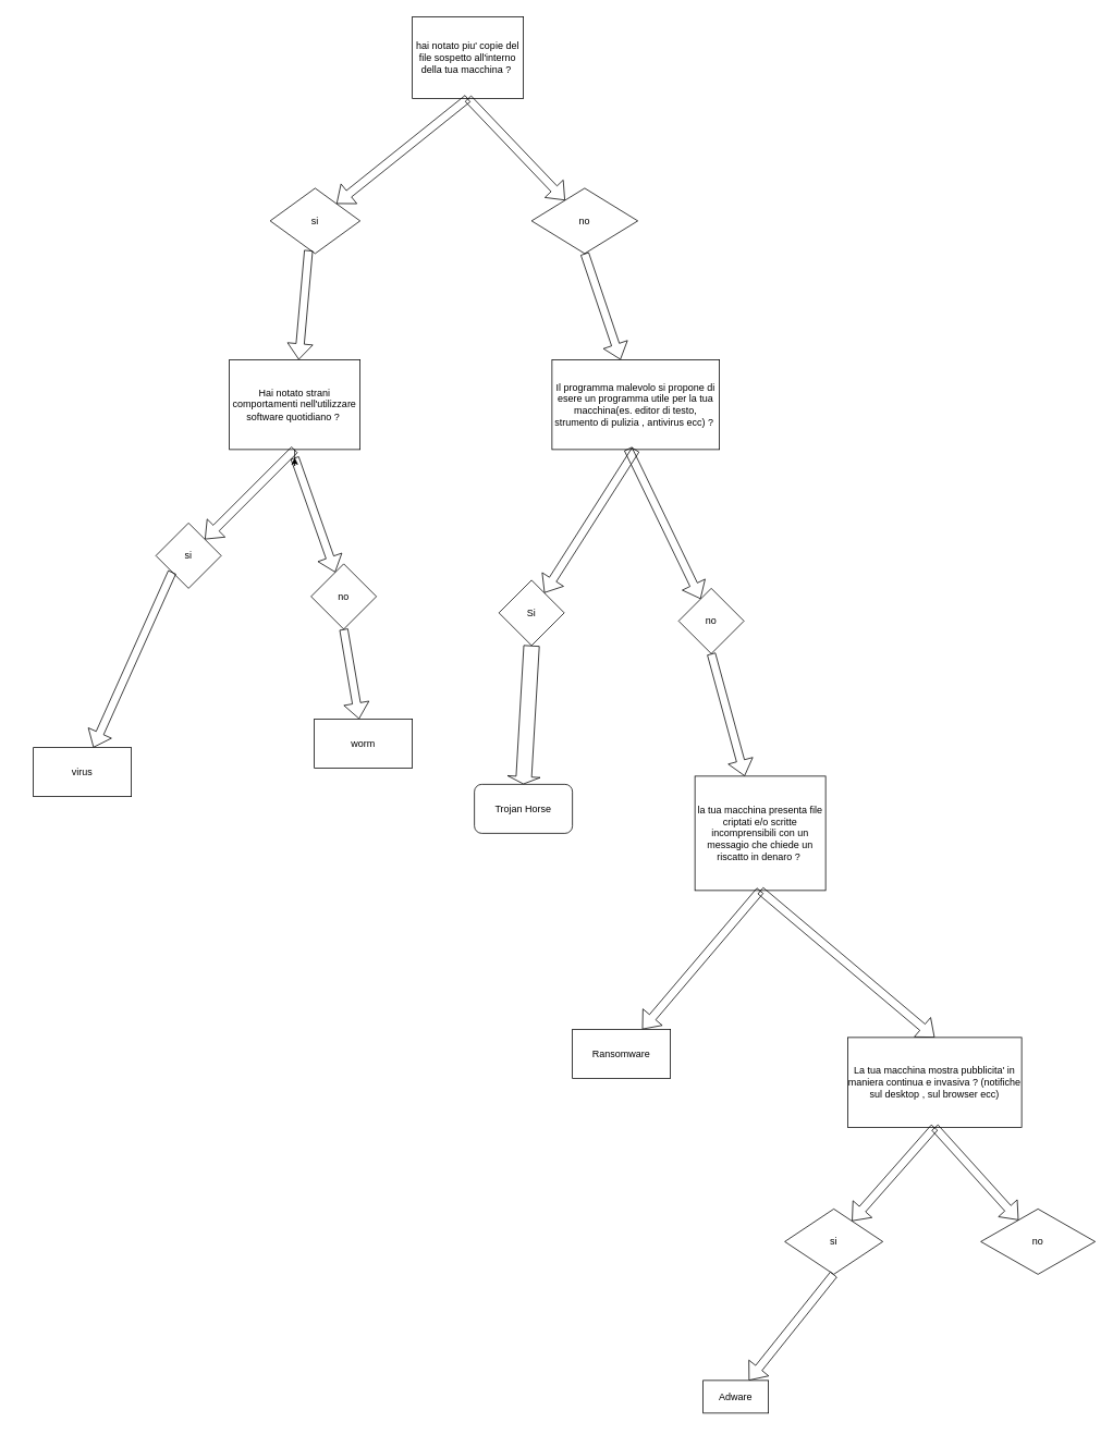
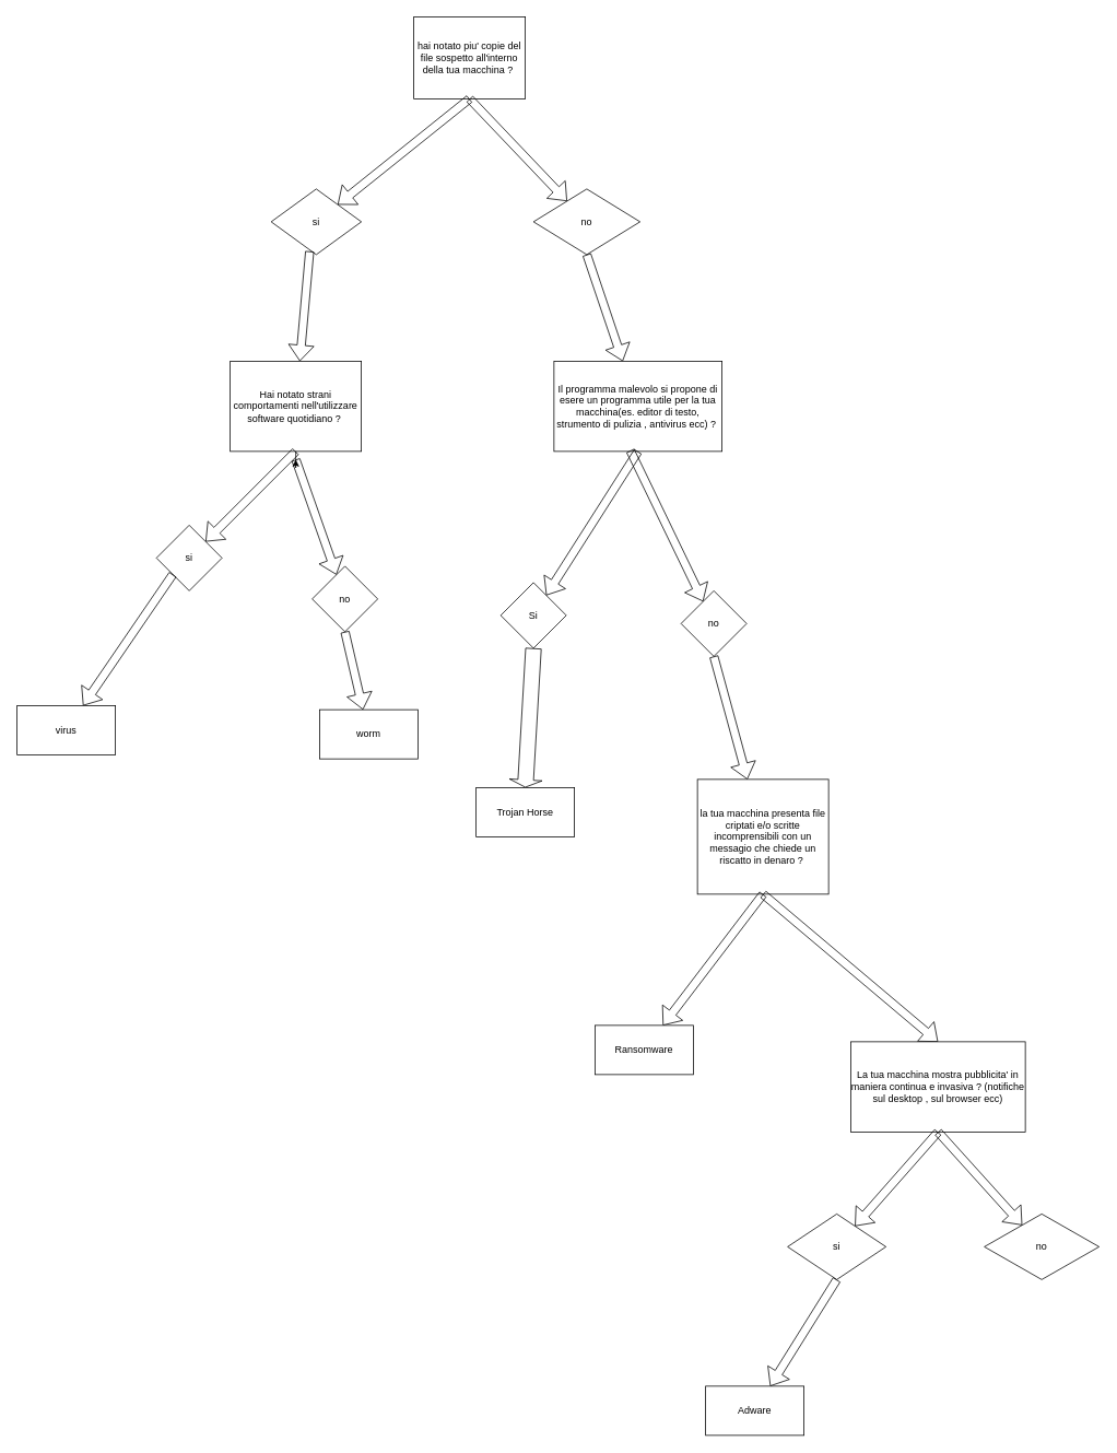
  <mxCell id="0" />
  <mxCell id="1" parent="0" />
  <mxCell id="2" value="hai notato piu' copie del file sospetto all'interno della tua macchina ?&amp;nbsp;" style="rounded=0;whiteSpace=wrap;html=1;" parent="1" vertex="1"><mxGeometry x="504" y="20" width="136" height="100" as="geometry" /></mxCell>
  <mxCell id="3" value="" style="shape=flexArrow;endArrow=classic;html=1;rounded=0;exitX=0.5;exitY=1;exitDx=0;exitDy=0;" parent="1" source="2" target="4" edge="1"><mxGeometry width="50" height="50" relative="1" as="geometry"><mxPoint x="600" y="260" as="sourcePoint" /><mxPoint x="650" y="210" as="targetPoint" /></mxGeometry></mxCell>
  <mxCell id="4" value="si" style="rhombus;whiteSpace=wrap;html=1;" parent="1" vertex="1"><mxGeometry x="330" y="230" width="110" height="80" as="geometry" /></mxCell>
  <mxCell id="5" value="" style="shape=flexArrow;endArrow=classic;html=1;rounded=0;exitX=0.5;exitY=1;exitDx=0;exitDy=0;" parent="1" source="2" target="6" edge="1"><mxGeometry width="50" height="50" relative="1" as="geometry"><mxPoint x="600" y="260" as="sourcePoint" /><mxPoint x="650" y="210" as="targetPoint" /></mxGeometry></mxCell>
  <mxCell id="6" value="no" style="rhombus;whiteSpace=wrap;html=1;" parent="1" vertex="1"><mxGeometry x="650" y="230" width="130" height="80" as="geometry" /></mxCell>
  <mxCell id="7" value="" style="shape=flexArrow;endArrow=classic;html=1;rounded=0;exitX=0.427;exitY=0.95;exitDx=0;exitDy=0;exitPerimeter=0;" parent="1" source="4" target="9" edge="1"><mxGeometry width="50" height="50" relative="1" as="geometry"><mxPoint x="600" y="420" as="sourcePoint" /><mxPoint x="650" y="370" as="targetPoint" /></mxGeometry></mxCell>
  <mxCell id="8" style="edgeStyle=orthogonalEdgeStyle;rounded=0;orthogonalLoop=1;jettySize=auto;html=1;" parent="1" source="9" edge="1"><mxGeometry relative="1" as="geometry"><mxPoint x="360" y="560" as="targetPoint" /></mxGeometry></mxCell>
  <mxCell id="9" value="Hai notato strani comportamenti nell'utilizzare software quotidiano ?&amp;nbsp;" style="rounded=0;whiteSpace=wrap;html=1;" parent="1" vertex="1"><mxGeometry x="280" y="440" width="160" height="110" as="geometry" /></mxCell>
  <mxCell id="10" value="" style="shape=flexArrow;endArrow=classic;html=1;rounded=0;" parent="1" target="11" edge="1"><mxGeometry width="50" height="50" relative="1" as="geometry"><mxPoint x="360" y="560" as="sourcePoint" /><mxPoint x="650" y="570" as="targetPoint" /></mxGeometry></mxCell>
  <mxCell id="11" value="no" style="rhombus;whiteSpace=wrap;html=1;" parent="1" vertex="1"><mxGeometry x="380" y="690" width="80" height="80" as="geometry" /></mxCell>
  <mxCell id="12" value="" style="shape=flexArrow;endArrow=classic;html=1;rounded=0;exitX=0.5;exitY=1;exitDx=0;exitDy=0;" parent="1" source="9" target="13" edge="1"><mxGeometry width="50" height="50" relative="1" as="geometry"><mxPoint x="600" y="620" as="sourcePoint" /><mxPoint x="650" y="570" as="targetPoint" /></mxGeometry></mxCell>
  <mxCell id="13" value="si" style="rhombus;whiteSpace=wrap;html=1;" parent="1" vertex="1"><mxGeometry x="190" y="640" width="80" height="80" as="geometry" /></mxCell>
  <mxCell id="14" value="" style="shape=flexArrow;endArrow=classic;html=1;rounded=0;exitX=0.5;exitY=1;exitDx=0;exitDy=0;" parent="1" source="11" target="15" edge="1"><mxGeometry width="50" height="50" relative="1" as="geometry"><mxPoint x="600" y="770" as="sourcePoint" /><mxPoint x="650" y="720" as="targetPoint" /></mxGeometry></mxCell>
- <mxCell id="15" value="worm" style="rounded=0;whiteSpace=wrap;html=1;" parent="1" vertex="1"><mxGeometry x="384" y="880" width="120" height="60" as="geometry" /></mxCell>
+ <mxCell id="15" value="worm" style="rounded=0;whiteSpace=wrap;html=1;" parent="1" vertex="1"><mxGeometry x="389" y="865" width="120" height="60" as="geometry" /></mxCell>
  <mxCell id="16" value="" style="shape=flexArrow;endArrow=classic;html=1;rounded=0;exitX=0;exitY=1;exitDx=0;exitDy=0;" parent="1" source="13" target="17" edge="1"><mxGeometry width="50" height="50" relative="1" as="geometry"><mxPoint x="600" y="770" as="sourcePoint" /><mxPoint x="650" y="720" as="targetPoint" /></mxGeometry></mxCell>
- <mxCell id="17" value="virus" style="rounded=0;whiteSpace=wrap;html=1;" parent="1" vertex="1"><mxGeometry x="40" y="915" width="120" height="60" as="geometry" /></mxCell>
+ <mxCell id="17" value="virus" style="rounded=0;whiteSpace=wrap;html=1;" parent="1" vertex="1"><mxGeometry x="20" y="860" width="120" height="60" as="geometry" /></mxCell>
  <mxCell id="18" value="" style="shape=flexArrow;endArrow=classic;html=1;rounded=0;exitX=0.5;exitY=1;exitDx=0;exitDy=0;" parent="1" source="6" target="19" edge="1"><mxGeometry width="50" height="50" relative="1" as="geometry"><mxPoint x="590" y="510" as="sourcePoint" /><mxPoint x="640" y="460" as="targetPoint" /></mxGeometry></mxCell>
  <mxCell id="19" value="Il programma malevolo si propone di esere un programma utile per la tua macchina(es. editor di testo, strumento di pulizia , antivirus ecc) ?&amp;nbsp;" style="rounded=0;whiteSpace=wrap;html=1;" parent="1" vertex="1"><mxGeometry x="675" y="440" width="205" height="110" as="geometry" /></mxCell>
  <mxCell id="20" value="" style="shape=flexArrow;endArrow=classic;html=1;rounded=0;exitX=0.5;exitY=1;exitDx=0;exitDy=0;" parent="1" source="19" target="21" edge="1"><mxGeometry width="50" height="50" relative="1" as="geometry"><mxPoint x="590" y="630" as="sourcePoint" /><mxPoint x="640" y="580" as="targetPoint" /></mxGeometry></mxCell>
  <mxCell id="21" value="Si" style="rhombus;whiteSpace=wrap;html=1;" parent="1" vertex="1"><mxGeometry x="610" y="710" width="80" height="80" as="geometry" /></mxCell>
  <mxCell id="22" value="" style="shape=flexArrow;endArrow=classic;html=1;rounded=0;exitX=0.454;exitY=0.991;exitDx=0;exitDy=0;exitPerimeter=0;" parent="1" source="19" target="23" edge="1"><mxGeometry width="50" height="50" relative="1" as="geometry"><mxPoint x="590" y="630" as="sourcePoint" /><mxPoint x="640" y="580" as="targetPoint" /></mxGeometry></mxCell>
  <mxCell id="23" value="no" style="rhombus;whiteSpace=wrap;html=1;" parent="1" vertex="1"><mxGeometry x="830" y="720" width="80" height="80" as="geometry" /></mxCell>
  <mxCell id="24" value="" style="shape=flexArrow;endArrow=classic;html=1;rounded=0;exitX=0.5;exitY=1;exitDx=0;exitDy=0;width=19;endSize=2.64;entryX=0.5;entryY=0;entryDx=0;entryDy=0;" parent="1" source="21" target="25" edge="1"><mxGeometry width="50" height="50" relative="1" as="geometry"><mxPoint x="590" y="790" as="sourcePoint" /><mxPoint x="620" y="930" as="targetPoint" /></mxGeometry></mxCell>
- <mxCell id="25" value="Trojan Horse" style="whiteSpace=wrap;html=1;rounded=1;" parent="1" vertex="1"><mxGeometry x="580" y="960" width="120" height="60" as="geometry" /></mxCell>
+ <mxCell id="25" value="Trojan Horse" style="rounded=0;whiteSpace=wrap;html=1;" parent="1" vertex="1"><mxGeometry x="580" y="960" width="120" height="60" as="geometry" /></mxCell>
  <mxCell id="26" value="" style="shape=flexArrow;endArrow=classic;html=1;rounded=0;exitX=0.5;exitY=1;exitDx=0;exitDy=0;" parent="1" source="23" target="27" edge="1"><mxGeometry width="50" height="50" relative="1" as="geometry"><mxPoint x="860" y="1000" as="sourcePoint" /><mxPoint x="910" y="950" as="targetPoint" /></mxGeometry></mxCell>
  <mxCell id="27" value="la tua macchina presenta file criptati e/o scritte incomprensibili con un messagio che chiede un riscatto in denaro ?&amp;nbsp;" style="rounded=0;whiteSpace=wrap;html=1;" parent="1" vertex="1"><mxGeometry x="850" y="950" width="160" height="140" as="geometry" /></mxCell>
  <mxCell id="28" value="" style="shape=flexArrow;endArrow=classic;html=1;rounded=0;exitX=0.5;exitY=1;exitDx=0;exitDy=0;" parent="1" source="27" target="29" edge="1"><mxGeometry width="50" height="50" relative="1" as="geometry"><mxPoint x="860" y="1230" as="sourcePoint" /><mxPoint x="910" y="1180" as="targetPoint" /></mxGeometry></mxCell>
- <mxCell id="29" value="Ransomware" style="rounded=0;whiteSpace=wrap;html=1;" parent="1" vertex="1"><mxGeometry x="700" y="1260" width="120" height="60" as="geometry" /></mxCell>
+ <mxCell id="29" value="Ransomware" style="rounded=0;whiteSpace=wrap;html=1;" parent="1" vertex="1"><mxGeometry x="725" y="1250" width="120" height="60" as="geometry" /></mxCell>
  <mxCell id="30" value="" style="shape=flexArrow;endArrow=classic;html=1;rounded=0;entryX=0.5;entryY=0;entryDx=0;entryDy=0;" parent="1" target="31" edge="1"><mxGeometry width="50" height="50" relative="1" as="geometry"><mxPoint x="930" y="1090" as="sourcePoint" /><mxPoint x="1070" y="1260" as="targetPoint" /></mxGeometry></mxCell>
  <mxCell id="31" value="La tua macchina mostra pubblicita' in maniera continua e invasiva ? (notifiche sul desktop , sul browser ecc)" style="rounded=0;whiteSpace=wrap;html=1;" parent="1" vertex="1"><mxGeometry x="1037" y="1270" width="213" height="110" as="geometry" /></mxCell>
  <mxCell id="32" value="" style="shape=flexArrow;endArrow=classic;html=1;rounded=0;exitX=0.5;exitY=1;exitDx=0;exitDy=0;" parent="1" source="31" target="33" edge="1"><mxGeometry width="50" height="50" relative="1" as="geometry"><mxPoint x="860" y="1630" as="sourcePoint" /><mxPoint x="910" y="1580" as="targetPoint" /></mxGeometry></mxCell>
  <mxCell id="33" value="no" style="rhombus;whiteSpace=wrap;html=1;" parent="1" vertex="1"><mxGeometry x="1200" y="1480" width="140" height="80" as="geometry" /></mxCell>
  <mxCell id="34" value="" style="shape=flexArrow;endArrow=classic;html=1;rounded=0;exitX=0.5;exitY=1;exitDx=0;exitDy=0;" parent="1" source="31" target="35" edge="1"><mxGeometry width="50" height="50" relative="1" as="geometry"><mxPoint x="860" y="1630" as="sourcePoint" /><mxPoint x="910" y="1580" as="targetPoint" /></mxGeometry></mxCell>
  <mxCell id="35" value="si" style="rhombus;whiteSpace=wrap;html=1;" parent="1" vertex="1"><mxGeometry x="960" y="1480" width="120" height="80" as="geometry" /></mxCell>
  <mxCell id="36" value="" style="shape=flexArrow;endArrow=classic;html=1;rounded=0;exitX=0.5;exitY=1;exitDx=0;exitDy=0;" parent="1" source="35" target="37" edge="1"><mxGeometry width="50" height="50" relative="1" as="geometry"><mxPoint x="860" y="1740" as="sourcePoint" /><mxPoint x="910" y="1690" as="targetPoint" /></mxGeometry></mxCell>
- <mxCell id="37" value="Adware" style="rounded=0;whiteSpace=wrap;html=1;" parent="1" vertex="1"><mxGeometry x="860" y="1690" width="80" height="40" as="geometry" /></mxCell>
+ <mxCell id="37" value="Adware" style="rounded=0;whiteSpace=wrap;html=1;" parent="1" vertex="1"><mxGeometry x="860" y="1690" width="120" height="60" as="geometry" /></mxCell>
